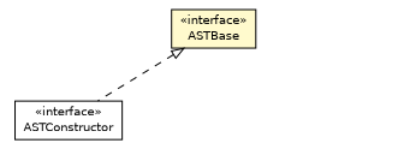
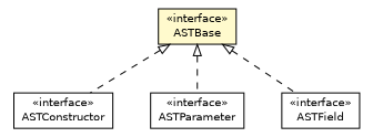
  digraph {
    nodesep=0.25
    ranksep=0.5
    node [fontcolor=black fontname=Helvetica fontsize=10.0 shape=plaintext]
    edge [arrowtail=empty dir=back fontname=Helvetica fontsize=10 headport=p labelfontname=Helvetica labelfontsize=10 style=dashed tailport=p]
    n1 [label=<<table title="org.androidtransfuse.adapter.ASTConstructor" border="0" cellborder="1" cellspacing="0" cellpadding="2" port="p" href="./ASTConstructor.html"> 		<tr><td><table border="0" cellspacing="0" cellpadding="1"> <tr><td align="center" balign="center"> &#171;interface&#187; </td></tr> <tr><td align="center" balign="center"> ASTConstructor </td></tr> 		</table></td></tr> 		</table>>]
    n2 [label=<<table title="org.androidtransfuse.adapter.ASTBase" border="0" cellborder="1" cellspacing="0" cellpadding="2" port="p" bgcolor="lemonChiffon" href="./ASTBase.html"> 		<tr><td><table border="0" cellspacing="0" cellpadding="1"> <tr><td align="center" balign="center"> &#171;interface&#187; </td></tr> <tr><td align="center" balign="center"> ASTBase </td></tr> 		</table></td></tr> 		</table>>]
+   n3 [label=<<table title="org.androidtransfuse.adapter.ASTParameter" border="0" cellborder="1" cellspacing="0" cellpadding="2" port="p" href="./ASTParameter.html"> 		<tr><td><table border="0" cellspacing="0" cellpadding="1"> <tr><td align="center" balign="center"> &#171;interface&#187; </td></tr> <tr><td align="center" balign="center"> ASTParameter </td></tr> 		</table></td></tr> 		</table>>]
+   n4 [label=<<table title="org.androidtransfuse.adapter.ASTField" border="0" cellborder="1" cellspacing="0" cellpadding="2" port="p" href="./ASTField.html"> 		<tr><td><table border="0" cellspacing="0" cellpadding="1"> <tr><td align="center" balign="center"> &#171;interface&#187; </td></tr> <tr><td align="center" balign="center"> ASTField </td></tr> 		</table></td></tr> 		</table>>]
    n2 -> n1
+   n2 -> n3
+   n2 -> n4
  }
